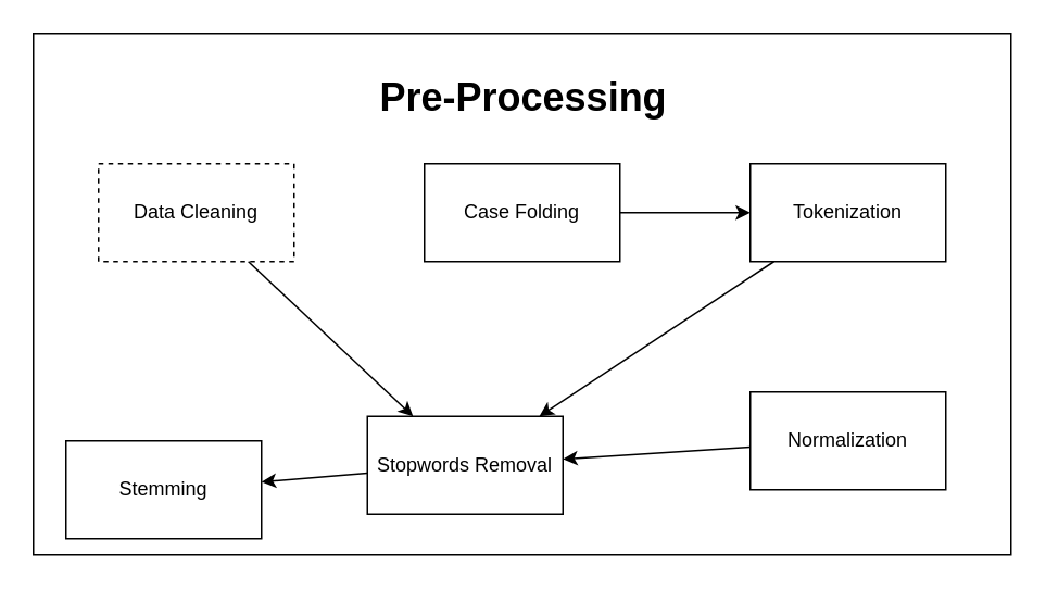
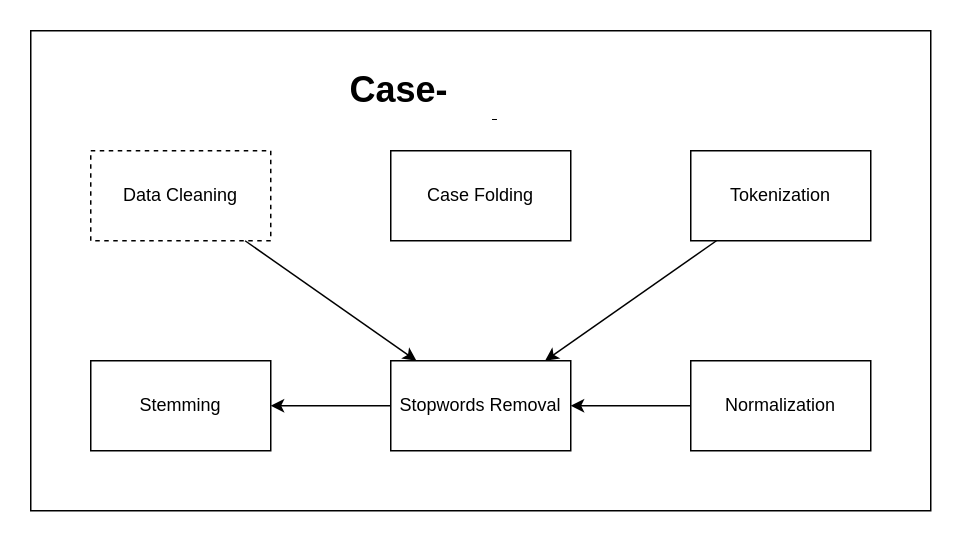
  <mxCell id="0" />
  <mxCell id="1" parent="0" />
  <mxCell id="2" value="" style="rounded=0;whiteSpace=wrap;html=1;fillColor=none;strokeWidth=1;" parent="1" vertex="1"><mxGeometry x="20" y="20" width="600" height="320" as="geometry" /></mxCell>
- <mxCell id="3" value="&lt;h1&gt;Pre-Processing&lt;/h1&gt;&lt;p&gt;&lt;br&gt;&lt;/p&gt;" style="text;html=1;strokeColor=none;fillColor=none;spacing=5;spacingTop=-20;whiteSpace=wrap;overflow=hidden;rounded=0;strokeWidth=3;" parent="1" vertex="1"><mxGeometry x="227.5" y="40" width="185" height="40" as="geometry" /></mxCell>
+ <mxCell id="3" value="&lt;h1&gt;Case-Processing&lt;/h1&gt;&lt;p&gt;&lt;br&gt;&lt;/p&gt;" style="text;html=1;strokeColor=none;fillColor=none;spacing=5;spacingTop=-20;whiteSpace=wrap;overflow=hidden;rounded=0;strokeWidth=3;" parent="1" vertex="1"><mxGeometry x="227.5" y="40" width="185" height="40" as="geometry" /></mxCell>
  <mxCell id="4" value="Data Cleaning" style="rounded=0;whiteSpace=wrap;html=1;strokeWidth=1;fillColor=none;dashed=1;" parent="1" vertex="1"><mxGeometry x="60" y="100" width="120" height="60" as="geometry" /></mxCell>
  <mxCell id="5" value="Case Folding" style="whiteSpace=wrap;html=1;fillColor=none;rounded=0;strokeWidth=1;" parent="1" vertex="1"><mxGeometry x="260" y="100" width="120" height="60" as="geometry" /></mxCell>
  <mxCell id="6" value="" style="edgeStyle=none;rounded=0;html=1;" parent="1" source="4" target="11" edge="1"><mxGeometry relative="1" as="geometry" /></mxCell>
  <mxCell id="7" value="Tokenization" style="whiteSpace=wrap;html=1;fillColor=none;rounded=0;strokeWidth=1;" parent="1" vertex="1"><mxGeometry x="460" y="100" width="120" height="60" as="geometry" /></mxCell>
- <mxCell id="8" value="" style="edgeStyle=none;rounded=0;html=1;" parent="1" source="5" target="7" edge="1"><mxGeometry relative="1" as="geometry" /></mxCell>
  <mxCell id="9" value="Normalization" style="whiteSpace=wrap;html=1;fillColor=none;rounded=0;strokeWidth=1;" parent="1" vertex="1"><mxGeometry x="460" y="240" width="120" height="60" as="geometry" /></mxCell>
  <mxCell id="10" value="" style="edgeStyle=none;rounded=0;html=1;" parent="1" source="7" target="11" edge="1"><mxGeometry relative="1" as="geometry" /></mxCell>
- <mxCell id="11" value="Stopwords Removal" style="whiteSpace=wrap;html=1;fillColor=none;rounded=0;strokeWidth=1;" parent="1" vertex="1"><mxGeometry x="225" y="255" width="120" height="60" as="geometry" /></mxCell>
+ <mxCell id="11" value="Stopwords Removal" style="whiteSpace=wrap;html=1;fillColor=none;rounded=0;strokeWidth=1;" parent="1" vertex="1"><mxGeometry x="260" y="240" width="120" height="60" as="geometry" /></mxCell>
  <mxCell id="12" value="" style="edgeStyle=none;rounded=0;html=1;" parent="1" source="9" target="11" edge="1"><mxGeometry relative="1" as="geometry" /></mxCell>
- <mxCell id="13" value="Stemming" style="whiteSpace=wrap;html=1;fillColor=none;rounded=0;strokeWidth=1;" parent="1" vertex="1"><mxGeometry x="40" y="270" width="120" height="60" as="geometry" /></mxCell>
+ <mxCell id="13" value="Stemming" style="whiteSpace=wrap;html=1;fillColor=none;rounded=0;strokeWidth=1;" parent="1" vertex="1"><mxGeometry x="60" y="240" width="120" height="60" as="geometry" /></mxCell>
  <mxCell id="14" value="" style="edgeStyle=none;rounded=0;html=1;" parent="1" source="11" target="13" edge="1"><mxGeometry relative="1" as="geometry" /></mxCell>
